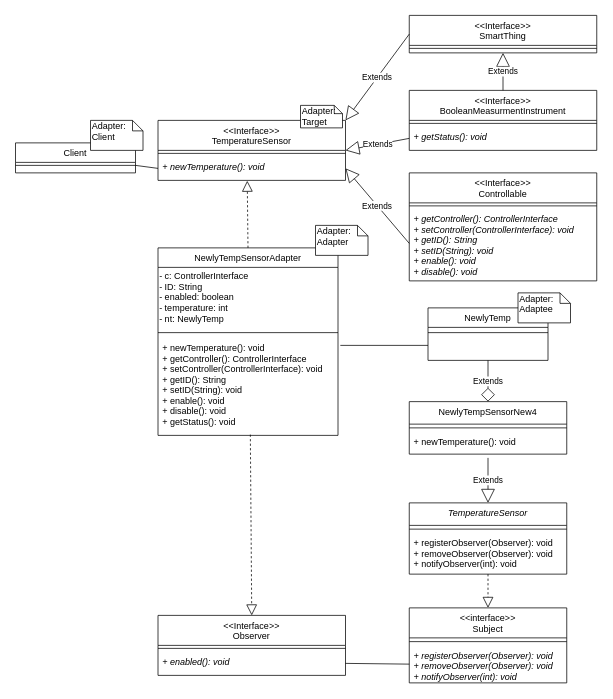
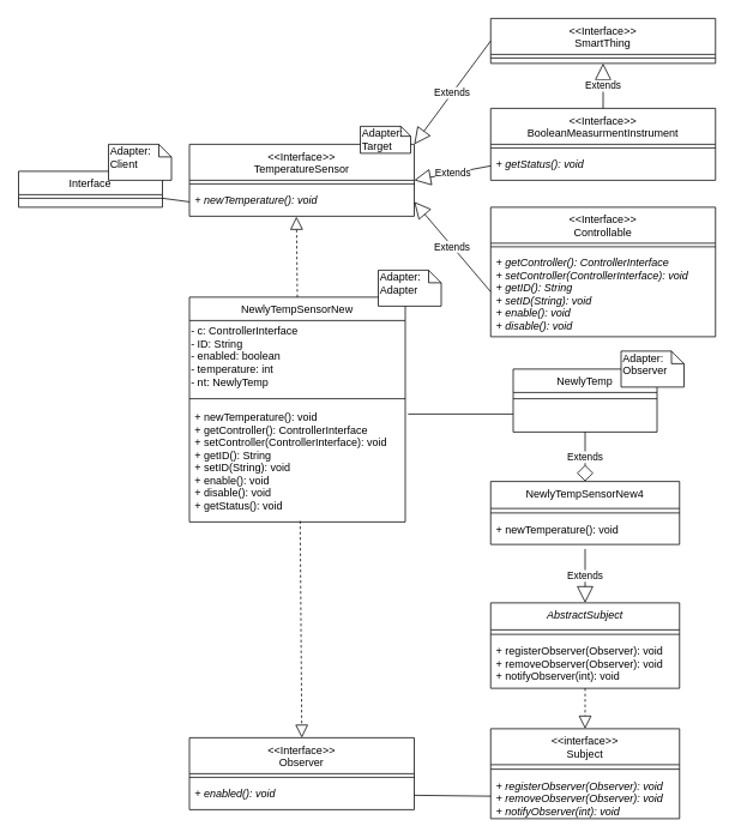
  <mxCell id="0" />
  <mxCell id="1" parent="0" />
  <mxCell id="2" value="&lt;&lt;Interface&gt;&gt;&#10;TemperatureSensor" style="swimlane;fontStyle=0;align=center;verticalAlign=top;childLayout=stackLayout;horizontal=1;startSize=40;horizontalStack=0;resizeParent=1;resizeLast=0;collapsible=1;marginBottom=0;rounded=0;shadow=0;strokeWidth=1;" parent="1" vertex="1"><mxGeometry x="210" y="160" width="250" height="80" as="geometry"><mxRectangle x="230" y="140" width="160" height="26" as="alternateBounds" /></mxGeometry></mxCell>
  <mxCell id="3" value="" style="line;html=1;strokeWidth=1;align=left;verticalAlign=middle;spacingTop=-1;spacingLeft=3;spacingRight=3;rotatable=0;labelPosition=right;points=[];portConstraint=eastwest;" parent="2" vertex="1"><mxGeometry y="40" width="250" height="8" as="geometry" /></mxCell>
  <mxCell id="4" value="+ newTemperature(): void&#10;" style="text;align=left;verticalAlign=top;spacingLeft=4;spacingRight=4;overflow=hidden;rotatable=0;points=[[0,0.5],[1,0.5]];portConstraint=eastwest;fontStyle=2" parent="2" vertex="1"><mxGeometry y="48" width="250" height="32" as="geometry" /></mxCell>
- <mxCell id="5" value="NewlyTempSensorAdapter" style="swimlane;fontStyle=0;align=center;verticalAlign=top;childLayout=stackLayout;horizontal=1;startSize=26;horizontalStack=0;resizeParent=1;resizeLast=0;collapsible=1;marginBottom=0;rounded=0;shadow=0;strokeWidth=1;" parent="1" vertex="1"><mxGeometry x="210" y="330" width="240" height="250" as="geometry"><mxRectangle x="550" y="140" width="160" height="26" as="alternateBounds" /></mxGeometry></mxCell>
+ <mxCell id="5" value="NewlyTempSensorNew" style="swimlane;fontStyle=0;align=center;verticalAlign=top;childLayout=stackLayout;horizontal=1;startSize=26;horizontalStack=0;resizeParent=1;resizeLast=0;collapsible=1;marginBottom=0;rounded=0;shadow=0;strokeWidth=1;" parent="1" vertex="1"><mxGeometry x="210" y="330" width="240" height="250" as="geometry"><mxRectangle x="550" y="140" width="160" height="26" as="alternateBounds" /></mxGeometry></mxCell>
  <mxCell id="6" value="- c: ControllerInterface&lt;br&gt;- ID: String&lt;br&gt;&lt;div&gt;- enabled: boolean&lt;/div&gt;&lt;div&gt;- temperature: int&lt;/div&gt;- nt: NewlyTemp" style="text;html=1;align=left;verticalAlign=middle;resizable=0;points=[];autosize=1;" parent="5" vertex="1"><mxGeometry y="26" width="240" height="80" as="geometry" /></mxCell>
  <mxCell id="7" value="" style="line;html=1;strokeWidth=1;align=left;verticalAlign=middle;spacingTop=-1;spacingLeft=3;spacingRight=3;rotatable=0;labelPosition=right;points=[];portConstraint=eastwest;" parent="5" vertex="1"><mxGeometry y="106" width="240" height="14" as="geometry" /></mxCell>
  <mxCell id="8" value="+ newTemperature(): void&#10;+ getController(): ControllerInterface&#10;+ setController(ControllerInterface): void&#10;+ getID(): String&#10;+ setID(String): void&#10;+ enable(): void&#10;+ disable(): void&#10;+ getStatus(): void&#10;" style="text;align=left;verticalAlign=top;spacingLeft=4;spacingRight=4;overflow=hidden;rotatable=0;points=[[0,0.5],[1,0.5]];portConstraint=eastwest;" parent="5" vertex="1"><mxGeometry y="120" width="240" height="130" as="geometry" /></mxCell>
  <mxCell id="9" value="NewlyTemp" style="swimlane;fontStyle=0;align=center;verticalAlign=top;childLayout=stackLayout;horizontal=1;startSize=26;horizontalStack=0;resizeParent=1;resizeLast=0;collapsible=1;marginBottom=0;rounded=0;shadow=0;strokeWidth=1;" parent="1" vertex="1"><mxGeometry x="570" y="410" width="160" height="70" as="geometry"><mxRectangle x="550" y="140" width="160" height="26" as="alternateBounds" /></mxGeometry></mxCell>
  <mxCell id="10" value="" style="line;html=1;strokeWidth=1;align=left;verticalAlign=middle;spacingTop=-1;spacingLeft=3;spacingRight=3;rotatable=0;labelPosition=right;points=[];portConstraint=eastwest;" parent="9" vertex="1"><mxGeometry y="26" width="160" height="14" as="geometry" /></mxCell>
  <mxCell id="11" value="" style="endArrow=none;html=1;entryX=0;entryY=0.5;entryDx=0;entryDy=0;exitX=1.013;exitY=0.077;exitDx=0;exitDy=0;exitPerimeter=0;" parent="1" source="8" edge="1"><mxGeometry width="50" height="50" relative="1" as="geometry"><mxPoint x="410" y="460" as="sourcePoint" /><mxPoint x="570" y="460" as="targetPoint" /></mxGeometry></mxCell>
  <mxCell id="12" value="Adapter:&lt;br&gt;Adapter" style="shape=note;whiteSpace=wrap;html=1;size=14;verticalAlign=top;align=left;spacingTop=-6;" parent="1" vertex="1"><mxGeometry x="420" y="300" width="70" height="40" as="geometry" /></mxCell>
- <mxCell id="13" value="Adapter:&lt;br&gt;Adaptee" style="shape=note;whiteSpace=wrap;html=1;size=14;verticalAlign=top;align=left;spacingTop=-6;" parent="1" vertex="1"><mxGeometry x="690" y="390" width="70" height="40" as="geometry" /></mxCell>
- <mxCell id="14" value="Client" style="swimlane;fontStyle=0;align=center;verticalAlign=top;childLayout=stackLayout;horizontal=1;startSize=26;horizontalStack=0;resizeParent=1;resizeLast=0;collapsible=1;marginBottom=0;rounded=0;shadow=0;strokeWidth=1;" parent="1" vertex="1"><mxGeometry y="190" width="160" height="40" as="geometry" x="20"><mxRectangle x="340" y="380" width="170" height="26" as="alternateBounds" /></mxGeometry></mxCell>
+ <mxCell id="13" value="Adapter:&lt;br&gt;Observer" style="shape=note;whiteSpace=wrap;html=1;size=14;verticalAlign=top;align=left;spacingTop=-6;" parent="1" vertex="1"><mxGeometry x="690" y="390" width="70" height="40" as="geometry" /></mxCell>
+ <mxCell id="14" value="Interface" style="swimlane;fontStyle=0;align=center;verticalAlign=top;childLayout=stackLayout;horizontal=1;startSize=26;horizontalStack=0;resizeParent=1;resizeLast=0;collapsible=1;marginBottom=0;rounded=0;shadow=0;strokeWidth=1;" parent="1" vertex="1"><mxGeometry y="190" width="160" height="40" as="geometry" x="20"><mxRectangle x="340" y="380" width="170" height="26" as="alternateBounds" /></mxGeometry></mxCell>
  <mxCell id="15" value="" style="line;html=1;strokeWidth=1;align=left;verticalAlign=middle;spacingTop=-1;spacingLeft=3;spacingRight=3;rotatable=0;labelPosition=right;points=[];portConstraint=eastwest;" parent="14" vertex="1"><mxGeometry y="26" width="160" height="8" as="geometry" /></mxCell>
  <mxCell id="16" value="" style="endArrow=none;html=1;exitX=1;exitY=0.75;exitDx=0;exitDy=0;entryX=0;entryY=0.5;entryDx=0;entryDy=0;" parent="1" source="14" target="4" edge="1"><mxGeometry width="50" height="50" relative="1" as="geometry"><mxPoint x="410" y="460" as="sourcePoint" /><mxPoint x="460" y="410" as="targetPoint" /></mxGeometry></mxCell>
  <mxCell id="17" value="Adapter:&lt;br&gt;Client" style="shape=note;whiteSpace=wrap;html=1;size=14;verticalAlign=top;align=left;spacingTop=-6;" parent="1" vertex="1"><mxGeometry x="120" y="160" width="70" height="40" as="geometry" /></mxCell>
  <mxCell id="18" value="Adapter:&lt;br&gt;Target" style="shape=note;whiteSpace=wrap;html=1;size=11;verticalAlign=top;align=left;spacingTop=-6;" parent="1" vertex="1"><mxGeometry x="400" y="140" width="56" height="30" as="geometry" /></mxCell>
  <mxCell id="19" value="" style="endArrow=block;dashed=1;endFill=0;endSize=12;html=1;exitX=0.5;exitY=0;exitDx=0;exitDy=0;entryX=0.476;entryY=1.016;entryDx=0;entryDy=0;entryPerimeter=0;" parent="1" source="5" target="4" edge="1"><mxGeometry width="160" relative="1" as="geometry"><mxPoint x="350" y="430" as="sourcePoint" /><mxPoint x="338" y="300" as="targetPoint" /></mxGeometry></mxCell>
  <mxCell id="20" value="NewlyTempSensorNew4" style="swimlane;fontStyle=0;align=center;verticalAlign=top;childLayout=stackLayout;horizontal=1;startSize=30;horizontalStack=0;resizeParent=1;resizeLast=0;collapsible=1;marginBottom=0;rounded=0;shadow=0;strokeWidth=1;" parent="1" vertex="1"><mxGeometry x="545" y="535" width="210" height="70" as="geometry"><mxRectangle x="550" y="140" width="160" height="26" as="alternateBounds" /></mxGeometry></mxCell>
  <mxCell id="21" value="" style="line;html=1;strokeWidth=1;align=left;verticalAlign=middle;spacingTop=-1;spacingLeft=3;spacingRight=3;rotatable=0;labelPosition=right;points=[];portConstraint=eastwest;" parent="20" vertex="1"><mxGeometry y="30" width="210" height="10" as="geometry" /></mxCell>
  <mxCell id="22" value="+ newTemperature(): void&#10;" style="text;align=left;verticalAlign=top;spacingLeft=4;spacingRight=4;overflow=hidden;rotatable=0;points=[[0,0.5],[1,0.5]];portConstraint=eastwest;" parent="20" vertex="1"><mxGeometry y="40" width="210" height="30" as="geometry" /></mxCell>
  <mxCell id="23" value="Extends" style="endArrow=diamond;endSize=16;endFill=0;html=1;entryX=0.5;entryY=0;entryDx=0;entryDy=0;exitX=0.5;exitY=1;exitDx=0;exitDy=0;" parent="1" source="9" target="20" edge="1"><mxGeometry width="160" relative="1" as="geometry"><mxPoint x="350" y="530" as="sourcePoint" /><mxPoint x="510" y="530" as="targetPoint" /></mxGeometry></mxCell>
  <mxCell id="24" value="&lt;&lt;Interface&gt;&gt;&#10;Controllable" style="swimlane;fontStyle=0;align=center;verticalAlign=top;childLayout=stackLayout;horizontal=1;startSize=40;horizontalStack=0;resizeParent=1;resizeLast=0;collapsible=1;marginBottom=0;rounded=0;shadow=0;strokeWidth=1;" parent="1" vertex="1"><mxGeometry x="545" y="230" width="250" height="144" as="geometry"><mxRectangle x="230" y="140" width="160" height="26" as="alternateBounds" /></mxGeometry></mxCell>
  <mxCell id="25" value="" style="line;html=1;strokeWidth=1;align=left;verticalAlign=middle;spacingTop=-1;spacingLeft=3;spacingRight=3;rotatable=0;labelPosition=right;points=[];portConstraint=eastwest;" parent="24" vertex="1"><mxGeometry y="40" width="250" height="8" as="geometry" /></mxCell>
  <mxCell id="26" value="+ getController(): ControllerInterface&#10;+ setController(ControllerInterface): void&#10;+ getID(): String&#10;+ setID(String): void&#10;+ enable(): void&#10;+ disable(): void&#10;" style="text;align=left;verticalAlign=top;spacingLeft=4;spacingRight=4;overflow=hidden;rotatable=0;points=[[0,0.5],[1,0.5]];portConstraint=eastwest;fontStyle=2" parent="24" vertex="1"><mxGeometry y="48" width="250" height="92" as="geometry" /></mxCell>
  <mxCell id="27" value="&lt;&lt;Interface&gt;&gt;&#10;BooleanMeasurmentInstrument" style="swimlane;fontStyle=0;align=center;verticalAlign=top;childLayout=stackLayout;horizontal=1;startSize=40;horizontalStack=0;resizeParent=1;resizeLast=0;collapsible=1;marginBottom=0;rounded=0;shadow=0;strokeWidth=1;" parent="1" vertex="1"><mxGeometry x="545" y="120" width="250" height="80" as="geometry"><mxRectangle x="230" y="140" width="160" height="26" as="alternateBounds" /></mxGeometry></mxCell>
  <mxCell id="28" value="" style="line;html=1;strokeWidth=1;align=left;verticalAlign=middle;spacingTop=-1;spacingLeft=3;spacingRight=3;rotatable=0;labelPosition=right;points=[];portConstraint=eastwest;" parent="27" vertex="1"><mxGeometry y="40" width="250" height="8" as="geometry" /></mxCell>
  <mxCell id="29" value="+ getStatus(): void&#10;" style="text;align=left;verticalAlign=top;spacingLeft=4;spacingRight=4;overflow=hidden;rotatable=0;points=[[0,0.5],[1,0.5]];portConstraint=eastwest;fontStyle=2" parent="27" vertex="1"><mxGeometry y="48" width="250" height="32" as="geometry" /></mxCell>
  <mxCell id="30" value="&lt;&lt;Interface&gt;&gt;&#10;SmartThing" style="swimlane;fontStyle=0;align=center;verticalAlign=top;childLayout=stackLayout;horizontal=1;startSize=40;horizontalStack=0;resizeParent=1;resizeLast=0;collapsible=1;marginBottom=0;rounded=0;shadow=0;strokeWidth=1;" parent="1" vertex="1"><mxGeometry x="545" width="250" height="50" as="geometry" y="20"><mxRectangle x="230" y="140" width="160" height="26" as="alternateBounds" /></mxGeometry></mxCell>
  <mxCell id="31" value="" style="line;html=1;strokeWidth=1;align=left;verticalAlign=middle;spacingTop=-1;spacingLeft=3;spacingRight=3;rotatable=0;labelPosition=right;points=[];portConstraint=eastwest;" parent="30" vertex="1"><mxGeometry y="40" width="250" height="8" as="geometry" /></mxCell>
  <mxCell id="32" value="Extends" style="endArrow=block;endSize=16;endFill=0;html=1;entryX=0.5;entryY=1;entryDx=0;entryDy=0;exitX=0.5;exitY=0;exitDx=0;exitDy=0;" parent="1" source="27" target="30" edge="1"><mxGeometry width="160" relative="1" as="geometry"><mxPoint x="820" y="320" as="sourcePoint" /><mxPoint x="820" y="390" as="targetPoint" /></mxGeometry></mxCell>
  <mxCell id="33" value="Extends" style="endArrow=block;endSize=16;endFill=0;html=1;entryX=1;entryY=0.5;entryDx=0;entryDy=0;exitX=0;exitY=0.5;exitDx=0;exitDy=0;" parent="1" source="29" target="2" edge="1"><mxGeometry width="160" relative="1" as="geometry"><mxPoint x="680" y="130" as="sourcePoint" /><mxPoint x="680" y="80" as="targetPoint" /></mxGeometry></mxCell>
  <mxCell id="34" value="Extends" style="endArrow=block;endSize=16;endFill=0;html=1;exitX=0;exitY=0.5;exitDx=0;exitDy=0;entryX=1;entryY=0.5;entryDx=0;entryDy=0;" parent="1" source="26" target="4" edge="1"><mxGeometry width="160" relative="1" as="geometry"><mxPoint x="555" y="194" as="sourcePoint" /><mxPoint x="460" y="230" as="targetPoint" /></mxGeometry></mxCell>
  <mxCell id="35" value="Extends" style="endArrow=block;endSize=16;endFill=0;html=1;exitX=0;exitY=0.5;exitDx=0;exitDy=0;entryX=1;entryY=0;entryDx=0;entryDy=0;" parent="1" source="30" target="2" edge="1"><mxGeometry width="160" relative="1" as="geometry"><mxPoint x="555" y="334" as="sourcePoint" /><mxPoint x="460" y="230" as="targetPoint" /></mxGeometry></mxCell>
  <mxCell id="36" value="&lt;&lt;Interface&gt;&gt;&#10;Observer" style="swimlane;fontStyle=0;align=center;verticalAlign=top;childLayout=stackLayout;horizontal=1;startSize=40;horizontalStack=0;resizeParent=1;resizeLast=0;collapsible=1;marginBottom=0;rounded=0;shadow=0;strokeWidth=1;" vertex="1" parent="1"><mxGeometry x="210" y="820" width="250" height="80" as="geometry"><mxRectangle x="230" y="140" width="160" height="26" as="alternateBounds" /></mxGeometry></mxCell>
  <mxCell id="37" value="" style="line;html=1;strokeWidth=1;align=left;verticalAlign=middle;spacingTop=-1;spacingLeft=3;spacingRight=3;rotatable=0;labelPosition=right;points=[];portConstraint=eastwest;" vertex="1" parent="36"><mxGeometry y="40" width="250" height="8" as="geometry" /></mxCell>
  <mxCell id="38" value="+ enabled(): void&#10;" style="text;align=left;verticalAlign=top;spacingLeft=4;spacingRight=4;overflow=hidden;rotatable=0;points=[[0,0.5],[1,0.5]];portConstraint=eastwest;fontStyle=2" vertex="1" parent="36"><mxGeometry y="48" width="250" height="32" as="geometry" /></mxCell>
  <mxCell id="39" value="" style="endArrow=block;dashed=1;endFill=0;endSize=12;html=1;exitX=0.513;exitY=0.992;exitDx=0;exitDy=0;entryX=0.5;entryY=0;entryDx=0;entryDy=0;exitPerimeter=0;" edge="1" parent="1" source="8" target="36"><mxGeometry width="160" relative="1" as="geometry"><mxPoint x="340" y="340" as="sourcePoint" /><mxPoint x="339" y="250.512" as="targetPoint" /></mxGeometry></mxCell>
- <mxCell id="40" value="TemperatureSensor" style="swimlane;fontStyle=2;align=center;verticalAlign=top;childLayout=stackLayout;horizontal=1;startSize=30;horizontalStack=0;resizeParent=1;resizeLast=0;collapsible=1;marginBottom=0;rounded=0;shadow=0;strokeWidth=1;" vertex="1" parent="1"><mxGeometry x="545" y="670" width="210" height="95" as="geometry"><mxRectangle x="550" y="140" width="160" height="26" as="alternateBounds" /></mxGeometry></mxCell>
+ <mxCell id="40" value="AbstractSubject" style="swimlane;fontStyle=2;align=center;verticalAlign=top;childLayout=stackLayout;horizontal=1;startSize=30;horizontalStack=0;resizeParent=1;resizeLast=0;collapsible=1;marginBottom=0;rounded=0;shadow=0;strokeWidth=1;" vertex="1" parent="1"><mxGeometry x="545" y="670" width="210" height="95" as="geometry"><mxRectangle x="550" y="140" width="160" height="26" as="alternateBounds" /></mxGeometry></mxCell>
  <mxCell id="41" value="" style="line;html=1;strokeWidth=1;align=left;verticalAlign=middle;spacingTop=-1;spacingLeft=3;spacingRight=3;rotatable=0;labelPosition=right;points=[];portConstraint=eastwest;" vertex="1" parent="40"><mxGeometry y="30" width="210" height="10" as="geometry" /></mxCell>
  <mxCell id="42" value="+ registerObserver(Observer): void&#10;+ removeObserver(Observer): void&#10;+ notifyObserver(int): void&#10;" style="text;align=left;verticalAlign=top;spacingLeft=4;spacingRight=4;overflow=hidden;rotatable=0;points=[[0,0.5],[1,0.5]];portConstraint=eastwest;" vertex="1" parent="40"><mxGeometry y="40" width="210" height="50" as="geometry" /></mxCell>
  <mxCell id="43" value="Extends" style="endArrow=block;endSize=16;endFill=0;html=1;entryX=0.5;entryY=0;entryDx=0;entryDy=0;exitX=0.5;exitY=1.167;exitDx=0;exitDy=0;exitPerimeter=0;" edge="1" parent="1" source="22" target="40"><mxGeometry width="160" relative="1" as="geometry"><mxPoint x="660" y="490" as="sourcePoint" /><mxPoint x="660" y="545" as="targetPoint" /></mxGeometry></mxCell>
  <mxCell id="44" value="&lt;&lt;interface&gt;&gt;&#10;Subject" style="swimlane;fontStyle=0;align=center;verticalAlign=top;childLayout=stackLayout;horizontal=1;startSize=40;horizontalStack=0;resizeParent=1;resizeLast=0;collapsible=1;marginBottom=0;rounded=0;shadow=0;strokeWidth=1;" vertex="1" parent="1"><mxGeometry x="545" y="810" width="210" height="100" as="geometry"><mxRectangle x="550" y="140" width="160" height="26" as="alternateBounds" /></mxGeometry></mxCell>
  <mxCell id="45" value="" style="line;html=1;strokeWidth=1;align=left;verticalAlign=middle;spacingTop=-1;spacingLeft=3;spacingRight=3;rotatable=0;labelPosition=right;points=[];portConstraint=eastwest;" vertex="1" parent="44"><mxGeometry y="40" width="210" height="10" as="geometry" /></mxCell>
  <mxCell id="46" value="+ registerObserver(Observer): void&#10;+ removeObserver(Observer): void&#10;+ notifyObserver(int): void&#10;" style="text;align=left;verticalAlign=top;spacingLeft=4;spacingRight=4;overflow=hidden;rotatable=0;points=[[0,0.5],[1,0.5]];portConstraint=eastwest;fontStyle=2" vertex="1" parent="44"><mxGeometry y="50" width="210" height="50" as="geometry" /></mxCell>
  <mxCell id="47" value="" style="endArrow=block;dashed=1;endFill=0;endSize=12;html=1;exitX=0.5;exitY=1;exitDx=0;exitDy=0;entryX=0.5;entryY=0;entryDx=0;entryDy=0;" edge="1" parent="1" source="40" target="44"><mxGeometry width="160" relative="1" as="geometry"><mxPoint x="343.12" y="588.96" as="sourcePoint" /><mxPoint x="345" y="740" as="targetPoint" /></mxGeometry></mxCell>
  <mxCell id="48" value="" style="endArrow=none;html=1;entryX=0;entryY=0.5;entryDx=0;entryDy=0;exitX=1;exitY=0.5;exitDx=0;exitDy=0;" edge="1" parent="1" source="38" target="46"><mxGeometry width="50" height="50" relative="1" as="geometry"><mxPoint x="410" y="730" as="sourcePoint" /><mxPoint x="460" y="680" as="targetPoint" /></mxGeometry></mxCell>
